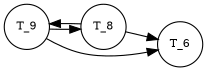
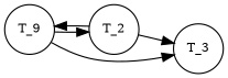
  digraph {
    nodesep=0.1
    rankdir=LR
    ranksep=0.4
    node [fontsize=10 shape=circle]
    n1 [label=T_9]
-   T_2 [label=T_8]
-   T_3 [label=T_6]
+   T_2
+   T_3
    n1 -> T_2
    n1 -> T_3
    T_2 -> n1
    T_2 -> T_3
  }
